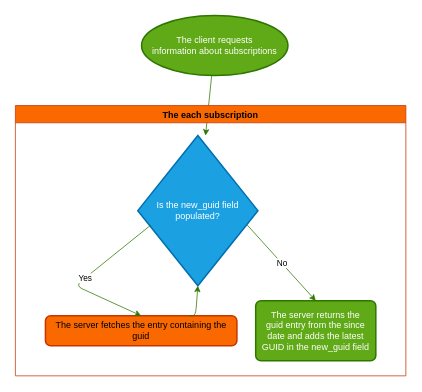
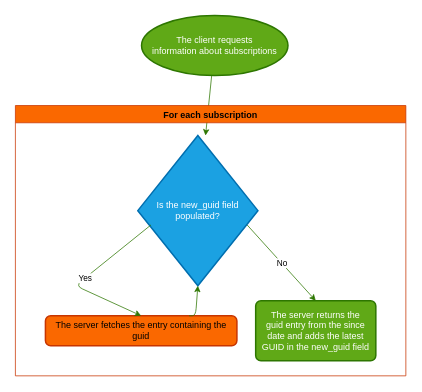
  <mxCell id="0" />
  <mxCell id="1" parent="0" />
  <mxCell id="2" value="" style="edgeStyle=none;html=1;fillColor=#60a917;strokeColor=#2D7600;" edge="1" parent="1" source="3" target="5"><mxGeometry relative="1" as="geometry" /></mxCell>
  <mxCell id="3" value="The client requests&lt;br&gt;information about subscriptions" style="strokeWidth=2;html=1;shape=mxgraph.flowchart.start_2;whiteSpace=wrap;fillColor=#60a917;fontColor=#ffffff;strokeColor=#2D7600;" parent="1" vertex="1"><mxGeometry x="188" y="20" width="195" height="80" as="geometry" /></mxCell>
- <mxCell id="4" value="The each subscription" style="swimlane;fillColor=#fa6800;fontColor=#000000;strokeColor=#C73500;" parent="1" vertex="1"><mxGeometry x="20" y="140" width="520" height="360" as="geometry" /></mxCell>
+ <mxCell id="4" value="For each subscription" style="swimlane;fillColor=#fa6800;fontColor=#000000;strokeColor=#C73500;" parent="1" vertex="1"><mxGeometry x="20" y="140" width="520" height="360" as="geometry" /></mxCell>
  <mxCell id="5" value="Is the new_guid field populated?" style="strokeWidth=2;html=1;shape=mxgraph.flowchart.decision;whiteSpace=wrap;fillColor=#1ba1e2;fontColor=#ffffff;strokeColor=#006EAF;" vertex="1" parent="4"><mxGeometry x="163" y="40" width="160" height="200" as="geometry" /></mxCell>
  <mxCell id="6" value="The server fetches the entry containing the guid" style="rounded=1;whiteSpace=wrap;html=1;absoluteArcSize=1;arcSize=14;strokeWidth=2;fillColor=#fa6800;fontColor=#000000;strokeColor=#C73500;" vertex="1" parent="4"><mxGeometry x="40" y="280" width="255" height="40" as="geometry" /></mxCell>
  <mxCell id="7" value="The server returns the&lt;br&gt;guid entry from the since&lt;br&gt;date and adds the latest&lt;br&gt;GUID in the new_guid field" style="rounded=1;whiteSpace=wrap;html=1;absoluteArcSize=1;arcSize=14;strokeWidth=2;fillColor=#60a917;fontColor=#ffffff;strokeColor=#2D7600;" vertex="1" parent="4"><mxGeometry x="320" y="260" width="160" height="80" as="geometry" /></mxCell>
  <mxCell id="8" value="" style="endArrow=classic;html=1;entryX=0.5;entryY=0;entryDx=0;entryDy=0;exitX=0.11;exitY=0.595;exitDx=0;exitDy=0;exitPerimeter=0;fillColor=#60a917;strokeColor=#2D7600;" edge="1" parent="4" source="5" target="6"><mxGeometry relative="1" as="geometry"><mxPoint x="190" y="160" as="sourcePoint" /><mxPoint x="180" y="230" as="targetPoint" /><Array as="points"><mxPoint x="80" y="240" /></Array></mxGeometry></mxCell>
  <mxCell id="9" value="Yes" style="edgeLabel;resizable=0;html=1;align=center;verticalAlign=middle;" connectable="0" vertex="1" parent="8"><mxGeometry relative="1" as="geometry" /></mxCell>
  <mxCell id="10" value="" style="endArrow=classic;html=1;entryX=0.5;entryY=1;entryDx=0;entryDy=0;entryPerimeter=0;exitX=0.75;exitY=0;exitDx=0;exitDy=0;fillColor=#60a917;strokeColor=#2D7600;" edge="1" parent="4" source="6" target="5"><mxGeometry width="50" height="50" relative="1" as="geometry"><mxPoint x="530" y="230" as="sourcePoint" /><mxPoint x="580" y="180" as="targetPoint" /><Array as="points"><mxPoint x="240" y="280" /></Array></mxGeometry></mxCell>
  <mxCell id="11" value="" style="endArrow=classic;html=1;exitX=0.91;exitY=0.595;exitDx=0;exitDy=0;exitPerimeter=0;entryX=0.5;entryY=0;entryDx=0;entryDy=0;fillColor=#60a917;strokeColor=#2D7600;" edge="1" parent="4" source="5" target="7"><mxGeometry relative="1" as="geometry"><mxPoint x="340" y="190" as="sourcePoint" /><mxPoint x="440" y="190" as="targetPoint" /></mxGeometry></mxCell>
  <mxCell id="12" value="No" style="edgeLabel;resizable=0;html=1;align=center;verticalAlign=middle;" connectable="0" vertex="1" parent="11"><mxGeometry relative="1" as="geometry" /></mxCell>
